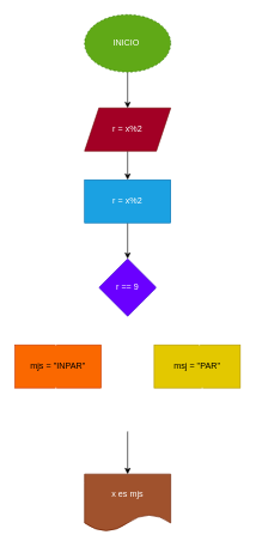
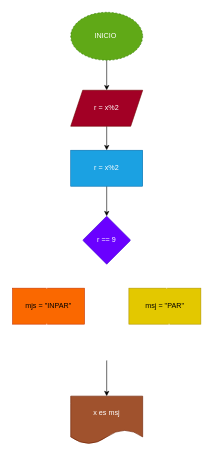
  <mxCell id="0" />
  <mxCell id="1" parent="0" />
  <mxCell id="2" value="" style="edgeStyle=none;html=1;" edge="1" parent="1" source="3" target="5"><mxGeometry relative="1" as="geometry" /></mxCell>
  <mxCell id="3" value="INICIO&amp;nbsp;" style="ellipse;whiteSpace=wrap;html=1;fillColor=#60a917;fontColor=#ffffff;strokeColor=#2D7600;dashed=1;" vertex="1" parent="1"><mxGeometry x="117" y="20" width="120" height="80" as="geometry" /></mxCell>
  <mxCell id="4" value="" style="edgeStyle=none;html=1;" edge="1" parent="1" source="5" target="8"><mxGeometry relative="1" as="geometry" /></mxCell>
  <mxCell id="5" value="r = x%2" style="shape=parallelogram;perimeter=parallelogramPerimeter;whiteSpace=wrap;html=1;fixedSize=1;fillColor=#a20025;fontColor=#ffffff;strokeColor=#6F0000;" vertex="1" parent="1"><mxGeometry x="117" y="150" width="120" height="60" as="geometry" /></mxCell>
  <mxCell id="6" value="r == 9" style="rhombus;whiteSpace=wrap;html=1;fillColor=#6a00ff;fontColor=#ffffff;strokeColor=#3700CC;" vertex="1" parent="1"><mxGeometry x="137" y="360" width="80" height="80" as="geometry" /></mxCell>
  <mxCell id="7" value="" style="edgeStyle=none;html=1;" edge="1" parent="1" source="8" target="6"><mxGeometry relative="1" as="geometry" /></mxCell>
  <mxCell id="8" value="r = x%2" style="rounded=0;whiteSpace=wrap;html=1;fillColor=#1ba1e2;fontColor=#ffffff;strokeColor=#006EAF;" vertex="1" parent="1"><mxGeometry x="117" y="250" width="120" height="60" as="geometry" /></mxCell>
  <mxCell id="9" value="msj = &quot;PAR&quot;" style="rounded=0;whiteSpace=wrap;html=1;fillColor=#e3c800;fontColor=#000000;strokeColor=#B09500;" vertex="1" parent="1"><mxGeometry x="214" y="480" width="120" height="60" as="geometry" /></mxCell>
  <mxCell id="10" value="mjs = &quot;INPAR&quot;" style="rounded=0;whiteSpace=wrap;html=1;fillColor=#fa6800;fontColor=#000000;strokeColor=#C73500;" vertex="1" parent="1"><mxGeometry x="20" y="480" width="120" height="60" as="geometry" /></mxCell>
- <mxCell id="11" value="x es mjs" style="shape=document;whiteSpace=wrap;html=1;boundedLbl=1;fillColor=#a0522d;fontColor=#ffffff;strokeColor=#6D1F00;" vertex="1" parent="1"><mxGeometry x="117" y="660" width="120" height="80" as="geometry" /></mxCell>
+ <mxCell id="11" value="x es msj" style="shape=document;whiteSpace=wrap;html=1;boundedLbl=1;fillColor=#a0522d;fontColor=#ffffff;strokeColor=#6D1F00;" vertex="1" parent="1"><mxGeometry x="117" y="660" width="120" height="80" as="geometry" /></mxCell>
  <mxCell id="12" value="" style="shape=partialRectangle;whiteSpace=wrap;html=1;bottom=0;right=0;fillColor=none;strokeColor=#FFFFFF;" vertex="1" parent="1"><mxGeometry x="77" y="400" width="60" height="80" as="geometry" /></mxCell>
  <mxCell id="13" value="" style="shape=partialRectangle;whiteSpace=wrap;html=1;bottom=0;right=0;fillColor=none;strokeColor=#FFFFFF;direction=south;" vertex="1" parent="1"><mxGeometry x="217" y="400" width="60" height="80" as="geometry" /></mxCell>
  <mxCell id="14" value="" style="shape=partialRectangle;whiteSpace=wrap;html=1;bottom=0;right=0;fillColor=none;strokeColor=#FFFFFF;direction=west;" vertex="1" parent="1"><mxGeometry x="161" y="540" width="120" height="60" as="geometry" /></mxCell>
  <mxCell id="15" style="edgeStyle=none;html=1;exitX=0;exitY=1;exitDx=0;exitDy=0;entryX=0.5;entryY=0;entryDx=0;entryDy=0;" edge="1" parent="1" source="16" target="11"><mxGeometry relative="1" as="geometry" /></mxCell>
  <mxCell id="16" value="" style="shape=partialRectangle;whiteSpace=wrap;html=1;bottom=0;right=0;fillColor=none;strokeColor=#FFFFFF;direction=north;" vertex="1" parent="1"><mxGeometry x="77" y="540" width="100" height="60" as="geometry" /></mxCell>
